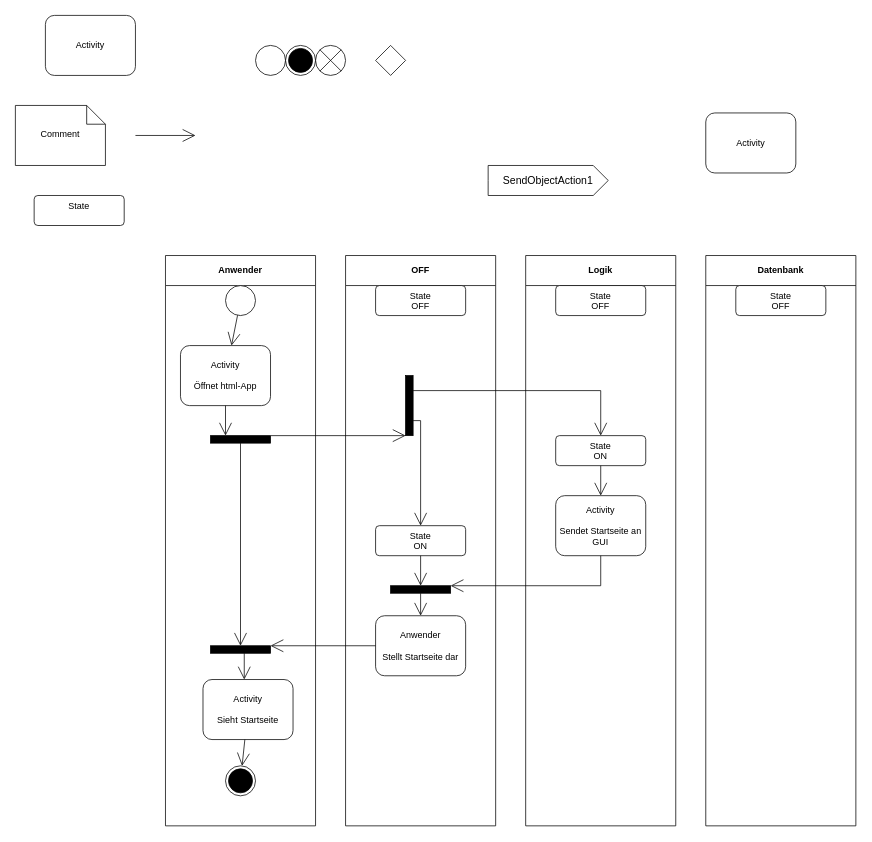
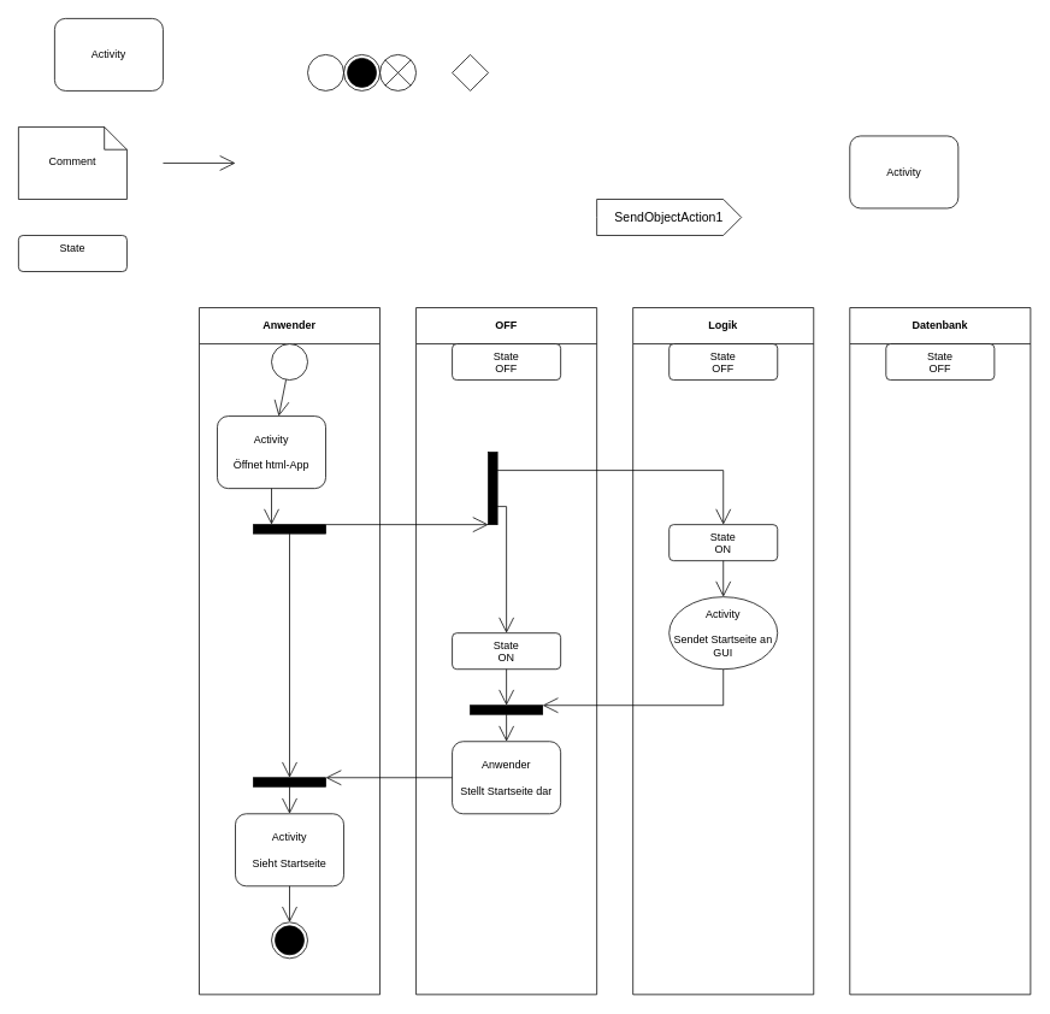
  <mxCell id="0" />
  <mxCell id="1" parent="0" />
  <mxCell id="2" value="" style="ellipse;" vertex="1" parent="1"><mxGeometry x="340" y="60" width="40" height="40" as="geometry" /></mxCell>
  <mxCell id="3" value="" style="shape=sumEllipse;perimeter=ellipsePerimeter;html=1;backgroundOutline=1;" vertex="1" parent="1"><mxGeometry x="420" y="60" width="40" height="40" as="geometry" /></mxCell>
  <mxCell id="4" value="" style="rhombus;" vertex="1" parent="1"><mxGeometry x="500" y="60" width="40" height="40" as="geometry" /></mxCell>
  <mxCell id="5" value="" style="ellipse;html=1;shape=endState;fillColor=strokeColor;" vertex="1" parent="1"><mxGeometry x="380" y="60" width="40" height="40" as="geometry" /></mxCell>
  <mxCell id="6" value="Comment" style="shape=note2;boundedLbl=1;whiteSpace=wrap;html=1;size=25;verticalAlign=top;align=center;" vertex="1" parent="1"><mxGeometry y="140" width="120" height="80" as="geometry" x="20" /></mxCell>
  <mxCell id="7" value="" style="endArrow=open;html=1;rounded=0;endFill=0;startSize=15;endSize=15;" edge="1" parent="1"><mxGeometry width="50" height="50" relative="1" as="geometry"><mxPoint x="180" y="180" as="sourcePoint" /><mxPoint x="260" y="180" as="targetPoint" /></mxGeometry></mxCell>
- <mxCell id="8" value="SendObjectAction1" style="html=1;shape=mxgraph.infographic.ribbonSimple;notch1=0;notch2=20;align=center;verticalAlign=middle;fontSize=14;fontStyle=0;fillColor=#FFFFFF;whiteSpace=wrap;" vertex="1" parent="1"><mxGeometry x="650" y="220" width="160" height="40" as="geometry" /></mxCell>
- <mxCell id="9" value="State" style="html=1;align=center;verticalAlign=top;rounded=1;absoluteArcSize=1;arcSize=10;dashed=0;whiteSpace=wrap;" vertex="1" parent="1"><mxGeometry x="45" y="260" width="120" height="40" as="geometry" /></mxCell>
+ <mxCell id="8" value="SendObjectAction1" style="html=1;shape=mxgraph.infographic.ribbonSimple;notch1=0;notch2=20;align=center;verticalAlign=middle;fontSize=14;fontStyle=0;fillColor=#FFFFFF;whiteSpace=wrap;" vertex="1" parent="1"><mxGeometry x="660" y="220" width="160" height="40" as="geometry" /></mxCell>
+ <mxCell id="9" value="State" style="html=1;align=center;verticalAlign=top;rounded=1;absoluteArcSize=1;arcSize=10;dashed=0;whiteSpace=wrap;" vertex="1" parent="1"><mxGeometry y="260" width="120" height="40" as="geometry" x="20" /></mxCell>
  <mxCell id="10" value="Anwender" style="swimlane;whiteSpace=wrap;html=1;startSize=40;" vertex="1" parent="1"><mxGeometry x="220" y="340" width="200" height="760" as="geometry" /></mxCell>
  <mxCell id="11" value="" style="ellipse;" vertex="1" parent="10"><mxGeometry x="80" y="40" width="40" height="40" as="geometry" /></mxCell>
  <mxCell id="12" value="Activity&lt;div&gt;&lt;br&gt;&lt;/div&gt;&lt;div&gt;Öffnet html-App&lt;/div&gt;" style="rounded=1;whiteSpace=wrap;html=1;" vertex="1" parent="10"><mxGeometry x="20" y="120" width="120" height="80" as="geometry" /></mxCell>
  <mxCell id="13" value="" style="endArrow=open;html=1;rounded=0;endFill=0;startSize=15;endSize=15;" edge="1" parent="10" source="11" target="12"><mxGeometry width="50" height="50" relative="1" as="geometry"><mxPoint x="170" y="-40" as="sourcePoint" /><mxPoint x="250" y="-40" as="targetPoint" /></mxGeometry></mxCell>
- <mxCell id="14" value="Activity&lt;div&gt;&lt;br&gt;&lt;/div&gt;&lt;div&gt;Sieht Startseite&lt;/div&gt;" style="rounded=1;whiteSpace=wrap;html=1;" vertex="1" parent="10"><mxGeometry x="50" y="565" width="120" height="80" as="geometry" /></mxCell>
+ <mxCell id="14" value="Activity&lt;div&gt;&lt;br&gt;&lt;/div&gt;&lt;div&gt;Sieht Startseite&lt;/div&gt;" style="rounded=1;whiteSpace=wrap;html=1;" vertex="1" parent="10"><mxGeometry x="40" y="560" width="120" height="80" as="geometry" /></mxCell>
  <mxCell id="15" value="" style="ellipse;html=1;shape=endState;fillColor=strokeColor;" vertex="1" parent="10"><mxGeometry x="80" y="680" width="40" height="40" as="geometry" /></mxCell>
  <mxCell id="16" value="" style="endArrow=open;html=1;rounded=0;endFill=0;startSize=15;endSize=15;" edge="1" parent="10" source="14" target="15"><mxGeometry width="50" height="50" relative="1" as="geometry"><mxPoint x="160" y="660" as="sourcePoint" /><mxPoint x="240" y="660" as="targetPoint" /></mxGeometry></mxCell>
  <mxCell id="17" value="" style="html=1;points=[];perimeter=orthogonalPerimeter;fillColor=strokeColor;direction=south;" vertex="1" parent="10"><mxGeometry x="60" y="240" width="80" height="10" as="geometry" /></mxCell>
  <mxCell id="18" value="" style="endArrow=open;html=1;rounded=0;endFill=0;startSize=15;endSize=15;" edge="1" parent="10" source="12" target="17"><mxGeometry width="50" height="50" relative="1" as="geometry"><mxPoint x="190" y="-50" as="sourcePoint" /><mxPoint x="277" y="160" as="targetPoint" /><Array as="points" /></mxGeometry></mxCell>
  <mxCell id="19" value="" style="html=1;points=[];perimeter=orthogonalPerimeter;fillColor=strokeColor;direction=south;" vertex="1" parent="10"><mxGeometry x="60" y="520" width="80" height="10" as="geometry" /></mxCell>
  <mxCell id="20" value="" style="endArrow=open;html=1;rounded=0;endFill=0;startSize=15;endSize=15;" edge="1" parent="10" source="17" target="19"><mxGeometry width="50" height="50" relative="1" as="geometry"><mxPoint x="100" y="340" as="sourcePoint" /><mxPoint x="180" y="340" as="targetPoint" /></mxGeometry></mxCell>
  <mxCell id="21" value="" style="endArrow=open;html=1;rounded=0;endFill=0;startSize=15;endSize=15;" edge="1" parent="10" source="19" target="14"><mxGeometry width="50" height="50" relative="1" as="geometry"><mxPoint x="180" y="490" as="sourcePoint" /><mxPoint x="260" y="490" as="targetPoint" /></mxGeometry></mxCell>
  <mxCell id="22" value="OFF" style="swimlane;whiteSpace=wrap;html=1;startSize=40;" vertex="1" parent="1"><mxGeometry x="460" y="340" width="200" height="760" as="geometry" /></mxCell>
  <mxCell id="23" value="State&lt;div&gt;OFF&lt;/div&gt;" style="html=1;align=center;verticalAlign=top;rounded=1;absoluteArcSize=1;arcSize=10;dashed=0;whiteSpace=wrap;" vertex="1" parent="22"><mxGeometry x="40" y="40" width="120" height="40" as="geometry" /></mxCell>
  <mxCell id="24" value="State&lt;div&gt;ON&lt;/div&gt;" style="html=1;align=center;verticalAlign=top;rounded=1;absoluteArcSize=1;arcSize=10;dashed=0;whiteSpace=wrap;" vertex="1" parent="22"><mxGeometry x="40" y="360" width="120" height="40" as="geometry" /></mxCell>
  <mxCell id="25" value="" style="endArrow=open;html=1;rounded=0;endFill=0;startSize=15;endSize=15;" edge="1" parent="22" source="30" target="24"><mxGeometry width="50" height="50" relative="1" as="geometry"><mxPoint x="150" y="240" as="sourcePoint" /><mxPoint x="200" y="150" as="targetPoint" /><Array as="points"><mxPoint x="100" y="220" /></Array></mxGeometry></mxCell>
  <mxCell id="26" value="Anwender&lt;div&gt;&lt;br&gt;&lt;/div&gt;&lt;div&gt;Stellt Startseite dar&lt;/div&gt;" style="rounded=1;whiteSpace=wrap;html=1;" vertex="1" parent="22"><mxGeometry x="40" y="480" width="120" height="80" as="geometry" /></mxCell>
  <mxCell id="27" value="" style="html=1;points=[];perimeter=orthogonalPerimeter;fillColor=strokeColor;direction=south;" vertex="1" parent="22"><mxGeometry x="60" y="440" width="80" height="10" as="geometry" /></mxCell>
  <mxCell id="28" value="" style="endArrow=open;html=1;rounded=0;endFill=0;startSize=15;endSize=15;" edge="1" parent="22" source="24" target="27"><mxGeometry width="50" height="50" relative="1" as="geometry"><mxPoint x="110" y="400" as="sourcePoint" /><mxPoint x="190" y="400" as="targetPoint" /></mxGeometry></mxCell>
  <mxCell id="29" value="" style="endArrow=open;html=1;rounded=0;endFill=0;startSize=15;endSize=15;" edge="1" parent="22" source="27" target="26"><mxGeometry width="50" height="50" relative="1" as="geometry"><mxPoint x="190" y="500" as="sourcePoint" /><mxPoint x="190" y="540" as="targetPoint" /></mxGeometry></mxCell>
  <mxCell id="30" value="" style="html=1;points=[];perimeter=orthogonalPerimeter;fillColor=strokeColor;" vertex="1" parent="22"><mxGeometry x="80" y="160" width="10" height="80" as="geometry" /></mxCell>
  <mxCell id="31" value="Logik" style="swimlane;whiteSpace=wrap;html=1;startSize=40;" vertex="1" parent="1"><mxGeometry x="700" y="340" width="200" height="760" as="geometry" /></mxCell>
  <mxCell id="32" value="State&lt;div&gt;OFF&lt;/div&gt;" style="html=1;align=center;verticalAlign=top;rounded=1;absoluteArcSize=1;arcSize=10;dashed=0;whiteSpace=wrap;" vertex="1" parent="31"><mxGeometry x="40" y="40" width="120" height="40" as="geometry" /></mxCell>
  <mxCell id="33" value="State&lt;div&gt;ON&lt;/div&gt;" style="html=1;align=center;verticalAlign=top;rounded=1;absoluteArcSize=1;arcSize=10;dashed=0;whiteSpace=wrap;" vertex="1" parent="31"><mxGeometry x="40" y="240" width="120" height="40" as="geometry" /></mxCell>
- <mxCell id="34" value="Activity&lt;div&gt;&lt;br&gt;&lt;/div&gt;&lt;div&gt;Sendet Startseite an GUI&lt;/div&gt;" style="rounded=1;whiteSpace=wrap;html=1;" vertex="1" parent="31"><mxGeometry x="40" y="320" width="120" height="80" as="geometry" /></mxCell>
+ <mxCell id="34" value="Activity&lt;div&gt;&lt;br&gt;&lt;/div&gt;&lt;div&gt;Sendet Startseite an GUI&lt;/div&gt;" style="ellipse;whiteSpace=wrap;html=1;" vertex="1" parent="31"><mxGeometry x="40" y="320" width="120" height="80" as="geometry" /></mxCell>
  <mxCell id="35" value="" style="endArrow=open;html=1;rounded=0;endFill=0;startSize=15;endSize=15;" edge="1" parent="31" source="33" target="34"><mxGeometry width="50" height="50" relative="1" as="geometry"><mxPoint x="110" y="260" as="sourcePoint" /><mxPoint x="190" y="260" as="targetPoint" /></mxGeometry></mxCell>
  <mxCell id="36" value="Datenbank" style="swimlane;whiteSpace=wrap;html=1;startSize=40;" vertex="1" parent="1"><mxGeometry x="940" y="340" width="200" height="760" as="geometry" /></mxCell>
  <mxCell id="37" value="State&lt;div&gt;OFF&lt;/div&gt;" style="html=1;align=center;verticalAlign=top;rounded=1;absoluteArcSize=1;arcSize=10;dashed=0;whiteSpace=wrap;" vertex="1" parent="36"><mxGeometry x="40" y="40" width="120" height="40" as="geometry" /></mxCell>
  <mxCell id="38" value="Activity" style="rounded=1;whiteSpace=wrap;html=1;" vertex="1" parent="1"><mxGeometry x="60" width="120" height="80" as="geometry" y="20" /></mxCell>
  <mxCell id="39" value="Activity" style="rounded=1;whiteSpace=wrap;html=1;" vertex="1" parent="1"><mxGeometry x="940" y="150" width="120" height="80" as="geometry" /></mxCell>
  <mxCell id="40" value="" style="endArrow=open;html=1;rounded=0;endFill=0;startSize=15;endSize=15;" edge="1" parent="1" source="30" target="33"><mxGeometry width="50" height="50" relative="1" as="geometry"><mxPoint x="640" y="530" as="sourcePoint" /><mxPoint x="660" y="450" as="targetPoint" /><Array as="points"><mxPoint x="800" y="520" /></Array></mxGeometry></mxCell>
  <mxCell id="41" value="" style="endArrow=open;html=1;rounded=0;endFill=0;startSize=15;endSize=15;" edge="1" parent="1" source="34" target="27"><mxGeometry width="50" height="50" relative="1" as="geometry"><mxPoint x="770" y="770" as="sourcePoint" /><mxPoint x="850" y="770" as="targetPoint" /><Array as="points"><mxPoint x="800" y="780" /></Array></mxGeometry></mxCell>
  <mxCell id="42" value="" style="endArrow=open;html=1;rounded=0;endFill=0;startSize=15;endSize=15;" edge="1" parent="1" source="17" target="30"><mxGeometry width="50" height="50" relative="1" as="geometry"><mxPoint x="480" y="570" as="sourcePoint" /><mxPoint x="560" y="570" as="targetPoint" /></mxGeometry></mxCell>
  <mxCell id="43" value="" style="endArrow=open;html=1;rounded=0;endFill=0;startSize=15;endSize=15;" edge="1" parent="1" source="26" target="19"><mxGeometry width="50" height="50" relative="1" as="geometry"><mxPoint x="390" y="790" as="sourcePoint" /><mxPoint x="390" y="830" as="targetPoint" /></mxGeometry></mxCell>
